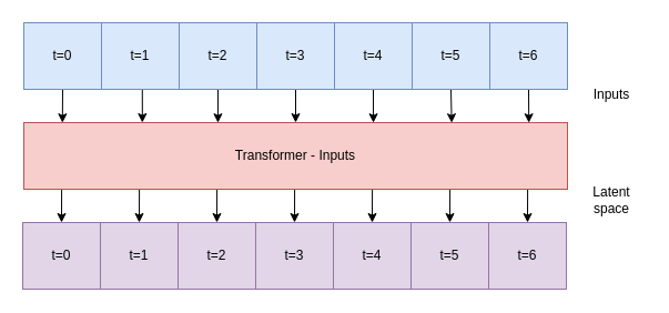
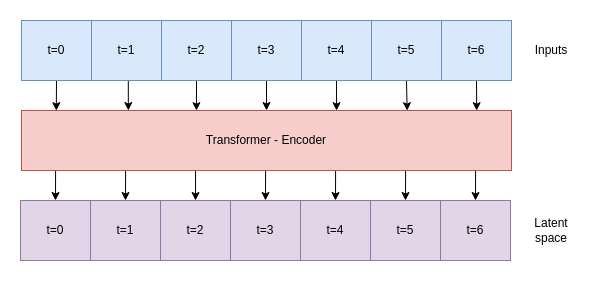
  <mxCell id="0" />
  <mxCell id="1" parent="0" />
  <mxCell id="2" style="edgeStyle=orthogonalEdgeStyle;rounded=0;orthogonalLoop=1;jettySize=auto;html=1;exitX=0.5;exitY=1;exitDx=0;exitDy=0;entryX=0.071;entryY=0.003;entryDx=0;entryDy=0;entryPerimeter=0;" parent="1" source="3" target="30" edge="1"><mxGeometry relative="1" as="geometry" /></mxCell>
  <mxCell id="3" value="t=0" style="rounded=0;whiteSpace=wrap;html=1;fillColor=#dae8fc;strokeColor=#6c8ebf;" parent="1" vertex="1"><mxGeometry x="21" y="20" width="70" height="60" as="geometry" /></mxCell>
  <mxCell id="4" style="edgeStyle=orthogonalEdgeStyle;rounded=0;orthogonalLoop=1;jettySize=auto;html=1;exitX=0.5;exitY=1;exitDx=0;exitDy=0;entryX=0.218;entryY=0;entryDx=0;entryDy=0;entryPerimeter=0;" parent="1" source="5" target="30" edge="1"><mxGeometry relative="1" as="geometry" /></mxCell>
  <mxCell id="5" value="t=1" style="rounded=0;whiteSpace=wrap;html=1;fillColor=#dae8fc;strokeColor=#6c8ebf;" parent="1" vertex="1"><mxGeometry x="91" y="20" width="70" height="60" as="geometry" /></mxCell>
  <mxCell id="6" style="edgeStyle=orthogonalEdgeStyle;rounded=0;orthogonalLoop=1;jettySize=auto;html=1;exitX=0.5;exitY=1;exitDx=0;exitDy=0;entryX=0.357;entryY=0.003;entryDx=0;entryDy=0;entryPerimeter=0;" parent="1" source="7" target="30" edge="1"><mxGeometry relative="1" as="geometry" /></mxCell>
  <mxCell id="7" value="t=2" style="rounded=0;whiteSpace=wrap;html=1;fillColor=#dae8fc;strokeColor=#6c8ebf;" parent="1" vertex="1"><mxGeometry x="161" y="20" width="70" height="60" as="geometry" /></mxCell>
  <mxCell id="8" style="edgeStyle=orthogonalEdgeStyle;rounded=0;orthogonalLoop=1;jettySize=auto;html=1;entryX=0.5;entryY=0;entryDx=0;entryDy=0;" parent="1" source="9" target="30" edge="1"><mxGeometry relative="1" as="geometry" /></mxCell>
  <mxCell id="9" value="t=3" style="rounded=0;whiteSpace=wrap;html=1;fillColor=#dae8fc;strokeColor=#6c8ebf;" parent="1" vertex="1"><mxGeometry x="231" y="20" width="70" height="60" as="geometry" /></mxCell>
  <mxCell id="10" style="edgeStyle=orthogonalEdgeStyle;rounded=0;orthogonalLoop=1;jettySize=auto;html=1;exitX=0.5;exitY=1;exitDx=0;exitDy=0;entryX=0.643;entryY=0.003;entryDx=0;entryDy=0;entryPerimeter=0;" parent="1" source="11" target="30" edge="1"><mxGeometry relative="1" as="geometry" /></mxCell>
  <mxCell id="11" value="t=4" style="rounded=0;whiteSpace=wrap;html=1;fillColor=#dae8fc;strokeColor=#6c8ebf;" parent="1" vertex="1"><mxGeometry x="301" y="20" width="70" height="60" as="geometry" /></mxCell>
  <mxCell id="12" style="edgeStyle=orthogonalEdgeStyle;rounded=0;orthogonalLoop=1;jettySize=auto;html=1;exitX=0.5;exitY=1;exitDx=0;exitDy=0;entryX=0.787;entryY=0.003;entryDx=0;entryDy=0;entryPerimeter=0;" parent="1" source="13" target="30" edge="1"><mxGeometry relative="1" as="geometry" /></mxCell>
  <mxCell id="13" value="t=5" style="rounded=0;whiteSpace=wrap;html=1;fillColor=#dae8fc;strokeColor=#6c8ebf;" parent="1" vertex="1"><mxGeometry x="371" y="20" width="70" height="60" as="geometry" /></mxCell>
  <mxCell id="14" style="edgeStyle=orthogonalEdgeStyle;rounded=0;orthogonalLoop=1;jettySize=auto;html=1;exitX=0.5;exitY=1;exitDx=0;exitDy=0;entryX=0.929;entryY=0.003;entryDx=0;entryDy=0;entryPerimeter=0;" parent="1" source="15" target="30" edge="1"><mxGeometry relative="1" as="geometry" /></mxCell>
  <mxCell id="15" value="t=6" style="rounded=0;whiteSpace=wrap;html=1;fillColor=#dae8fc;strokeColor=#6c8ebf;" parent="1" vertex="1"><mxGeometry x="441" y="20" width="70" height="60" as="geometry" /></mxCell>
  <mxCell id="16" style="edgeStyle=orthogonalEdgeStyle;rounded=0;orthogonalLoop=1;jettySize=auto;html=1;exitX=0.5;exitY=0;exitDx=0;exitDy=0;entryX=0.5;entryY=0;entryDx=0;entryDy=0;" parent="1" target="17" edge="1"><mxGeometry relative="1" as="geometry"><mxPoint x="55.105" y="170" as="sourcePoint" /></mxGeometry></mxCell>
  <mxCell id="17" value="t=0" style="rounded=0;whiteSpace=wrap;html=1;fillColor=#e1d5e7;strokeColor=#9673a6;" parent="1" vertex="1"><mxGeometry x="20" y="200" width="70" height="60" as="geometry" /></mxCell>
  <mxCell id="18" style="edgeStyle=orthogonalEdgeStyle;rounded=0;orthogonalLoop=1;jettySize=auto;html=1;exitX=0.5;exitY=0;exitDx=0;exitDy=0;entryX=0.5;entryY=0;entryDx=0;entryDy=0;" parent="1" target="19" edge="1"><mxGeometry relative="1" as="geometry"><mxPoint x="125.105" y="170" as="sourcePoint" /></mxGeometry></mxCell>
  <mxCell id="19" value="t=1" style="rounded=0;whiteSpace=wrap;html=1;fillColor=#e1d5e7;strokeColor=#9673a6;" parent="1" vertex="1"><mxGeometry x="90" y="200" width="70" height="60" as="geometry" /></mxCell>
  <mxCell id="20" style="edgeStyle=orthogonalEdgeStyle;rounded=0;orthogonalLoop=1;jettySize=auto;html=1;exitX=0.5;exitY=0;exitDx=0;exitDy=0;entryX=0.5;entryY=0;entryDx=0;entryDy=0;" parent="1" target="21" edge="1"><mxGeometry relative="1" as="geometry"><mxPoint x="195.105" y="170" as="sourcePoint" /></mxGeometry></mxCell>
  <mxCell id="21" value="t=2" style="rounded=0;whiteSpace=wrap;html=1;fillColor=#e1d5e7;strokeColor=#9673a6;" parent="1" vertex="1"><mxGeometry x="160" y="200" width="70" height="60" as="geometry" /></mxCell>
  <mxCell id="22" style="edgeStyle=orthogonalEdgeStyle;rounded=0;orthogonalLoop=1;jettySize=auto;html=1;exitX=0.5;exitY=0;exitDx=0;exitDy=0;entryX=0.5;entryY=0;entryDx=0;entryDy=0;" parent="1" target="23" edge="1"><mxGeometry relative="1" as="geometry"><mxPoint x="265.105" y="170" as="sourcePoint" /></mxGeometry></mxCell>
  <mxCell id="23" value="t=3" style="rounded=0;whiteSpace=wrap;html=1;fillColor=#e1d5e7;strokeColor=#9673a6;" parent="1" vertex="1"><mxGeometry x="230" y="200" width="70" height="60" as="geometry" /></mxCell>
  <mxCell id="24" style="edgeStyle=orthogonalEdgeStyle;rounded=0;orthogonalLoop=1;jettySize=auto;html=1;exitX=0.5;exitY=0;exitDx=0;exitDy=0;entryX=0.5;entryY=0;entryDx=0;entryDy=0;" parent="1" target="25" edge="1"><mxGeometry relative="1" as="geometry"><mxPoint x="335.105" y="170" as="sourcePoint" /></mxGeometry></mxCell>
  <mxCell id="25" value="t=4" style="rounded=0;whiteSpace=wrap;html=1;fillColor=#e1d5e7;strokeColor=#9673a6;" parent="1" vertex="1"><mxGeometry x="300" y="200" width="70" height="60" as="geometry" /></mxCell>
  <mxCell id="26" style="edgeStyle=orthogonalEdgeStyle;rounded=0;orthogonalLoop=1;jettySize=auto;html=1;exitX=0.5;exitY=0;exitDx=0;exitDy=0;entryX=0.5;entryY=0;entryDx=0;entryDy=0;" parent="1" target="27" edge="1"><mxGeometry relative="1" as="geometry"><mxPoint x="405.105" y="170" as="sourcePoint" /></mxGeometry></mxCell>
  <mxCell id="27" value="t=5" style="rounded=0;whiteSpace=wrap;html=1;fillColor=#e1d5e7;strokeColor=#9673a6;" parent="1" vertex="1"><mxGeometry x="370" y="200" width="70" height="60" as="geometry" /></mxCell>
  <mxCell id="28" style="edgeStyle=orthogonalEdgeStyle;rounded=0;orthogonalLoop=1;jettySize=auto;html=1;exitX=0.5;exitY=0;exitDx=0;exitDy=0;entryX=0.5;entryY=0;entryDx=0;entryDy=0;" parent="1" target="29" edge="1"><mxGeometry relative="1" as="geometry"><mxPoint x="475.105" y="170" as="sourcePoint" /></mxGeometry></mxCell>
  <mxCell id="29" value="t=6" style="rounded=0;whiteSpace=wrap;html=1;fillColor=#e1d5e7;strokeColor=#9673a6;" parent="1" vertex="1"><mxGeometry x="440" y="200" width="70" height="60" as="geometry" /></mxCell>
- <mxCell id="30" value="Transformer - Inputs" style="rounded=0;whiteSpace=wrap;html=1;fillColor=#f8cecc;strokeColor=#b85450;" parent="1" vertex="1"><mxGeometry x="21" y="110" width="490" height="60" as="geometry" /></mxCell>
- <mxCell id="31" value="Inputs" style="text;html=1;strokeColor=none;fillColor=none;align=center;verticalAlign=middle;whiteSpace=wrap;rounded=0;" parent="1" vertex="1"><mxGeometry x="521" y="70" width="60" height="30" as="geometry" /></mxCell>
- <mxCell id="32" value="Latent space" style="text;html=1;strokeColor=none;fillColor=none;align=center;verticalAlign=middle;whiteSpace=wrap;rounded=0;" parent="1" vertex="1"><mxGeometry x="521" y="165" width="60" height="30" as="geometry" /></mxCell>
+ <mxCell id="30" value="Transformer - Encoder" style="rounded=0;whiteSpace=wrap;html=1;fillColor=#f8cecc;strokeColor=#b85450;" parent="1" vertex="1"><mxGeometry x="21" y="110" width="490" height="60" as="geometry" /></mxCell>
+ <mxCell id="31" value="Inputs" style="text;html=1;strokeColor=none;fillColor=none;align=center;verticalAlign=middle;whiteSpace=wrap;rounded=0;" parent="1" vertex="1"><mxGeometry x="521" y="35" width="60" height="30" as="geometry" /></mxCell>
+ <mxCell id="32" value="Latent space" style="text;html=1;strokeColor=none;fillColor=none;align=center;verticalAlign=middle;whiteSpace=wrap;rounded=0;" parent="1" vertex="1"><mxGeometry x="521" y="215" width="60" height="30" as="geometry" /></mxCell>
